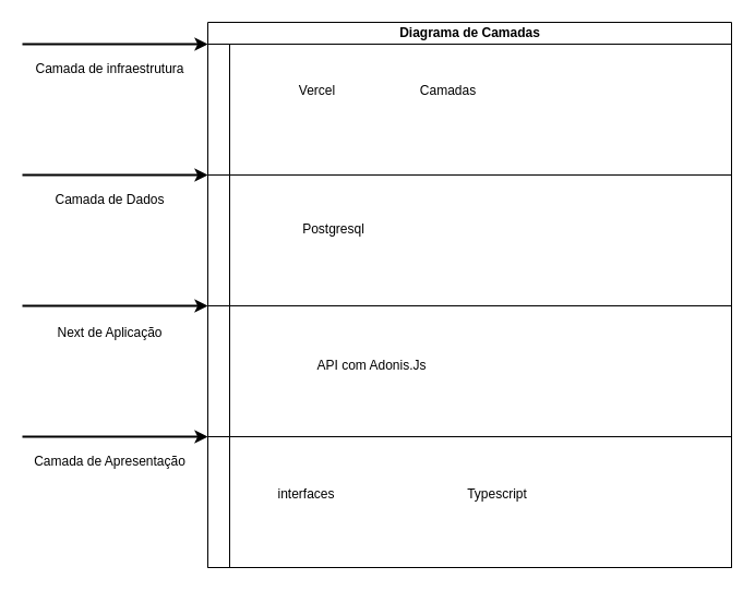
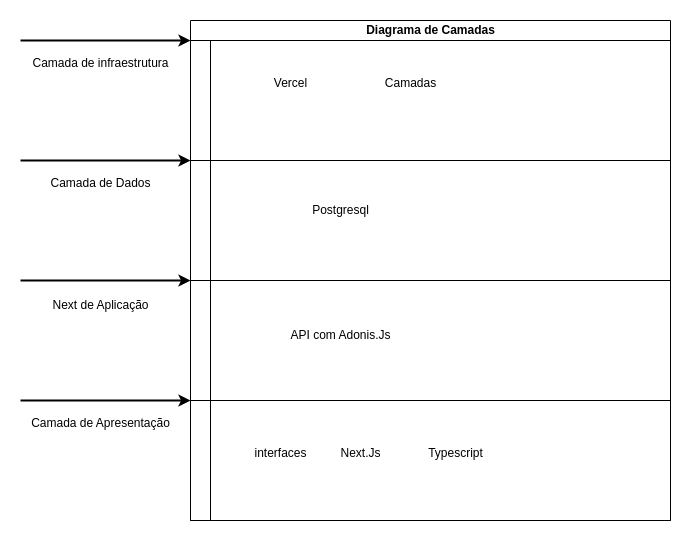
  <mxCell id="0" />
  <mxCell id="1" parent="0" />
  <mxCell id="2" value="Diagrama de Camadas" style="swimlane;childLayout=stackLayout;resizeParent=1;resizeParentMax=0;horizontal=1;startSize=20;horizontalStack=0;html=1;" vertex="1" parent="1"><mxGeometry x="190" y="20" width="480" height="500" as="geometry" /></mxCell>
  <mxCell id="3" value="" style="swimlane;startSize=20;horizontal=0;html=1;" vertex="1" parent="2"><mxGeometry y="20" width="480" height="120" as="geometry"><mxRectangle y="20" width="480" height="30" as="alternateBounds" /></mxGeometry></mxCell>
  <mxCell id="4" value="Camadas" style="text;html=1;align=center;verticalAlign=middle;resizable=0;points=[];autosize=1;strokeColor=none;fillColor=none;" vertex="1" parent="3"><mxGeometry x="190" y="28" width="60" height="30" as="geometry" /></mxCell>
  <mxCell id="5" value="" style="swimlane;startSize=20;horizontal=0;html=1;" vertex="1" parent="2"><mxGeometry y="140" width="480" height="120" as="geometry" /></mxCell>
- <mxCell id="6" value="Postgresql" style="text;html=1;align=center;verticalAlign=middle;resizable=0;points=[];autosize=1;strokeColor=none;fillColor=none;" vertex="1" parent="5"><mxGeometry x="75" y="35" width="80" height="30" as="geometry" /></mxCell>
+ <mxCell id="6" value="Postgresql" style="text;html=1;align=center;verticalAlign=middle;resizable=0;points=[];autosize=1;strokeColor=none;fillColor=none;" vertex="1" parent="5"><mxGeometry x="110" y="35" width="80" height="30" as="geometry" /></mxCell>
  <mxCell id="7" value="" style="swimlane;startSize=20;horizontal=0;html=1;" vertex="1" parent="2"><mxGeometry y="260" width="480" height="120" as="geometry" /></mxCell>
  <mxCell id="8" value="API com Adonis.Js" style="text;html=1;align=center;verticalAlign=middle;resizable=0;points=[];autosize=1;strokeColor=none;fillColor=none;" vertex="1" parent="7"><mxGeometry x="90" y="40" width="120" height="30" as="geometry" /></mxCell>
  <mxCell id="9" style="swimlane;startSize=20;horizontal=0;html=1;" vertex="1" parent="2"><mxGeometry y="380" width="480" height="120" as="geometry" /></mxCell>
  <mxCell id="10" value="interfaces" style="text;html=1;align=center;verticalAlign=middle;resizable=0;points=[];autosize=1;strokeColor=none;fillColor=none;" vertex="1" parent="9"><mxGeometry x="50" y="38" width="80" height="30" as="geometry" /></mxCell>
+ <mxCell id="11" value="Next.Js" style="text;html=1;align=center;verticalAlign=middle;resizable=0;points=[];autosize=1;strokeColor=none;fillColor=none;" vertex="1" parent="9"><mxGeometry x="140" y="38" width="60" height="30" as="geometry" /></mxCell>
  <mxCell id="12" value="Typescript" style="text;html=1;align=center;verticalAlign=middle;resizable=0;points=[];autosize=1;strokeColor=none;fillColor=none;" vertex="1" parent="9"><mxGeometry x="225" y="38" width="80" height="30" as="geometry" /></mxCell>
  <mxCell id="13" value="" style="endArrow=classic;html=1;rounded=0;strokeWidth=2;" edge="1" parent="1"><mxGeometry width="50" height="50" relative="1" as="geometry"><mxPoint x="20" y="40" as="sourcePoint" /><mxPoint x="190" y="40" as="targetPoint" /></mxGeometry></mxCell>
  <mxCell id="14" value="Camada de infraestrutura" style="text;html=1;align=center;verticalAlign=middle;resizable=0;points=[];autosize=1;strokeColor=none;fillColor=none;" vertex="1" parent="1"><mxGeometry x="20" y="48" width="160" height="30" as="geometry" /></mxCell>
  <mxCell id="15" value="Vercel" style="text;html=1;align=center;verticalAlign=middle;resizable=0;points=[];autosize=1;strokeColor=none;fillColor=none;" vertex="1" parent="1"><mxGeometry x="260" y="68" width="60" height="30" as="geometry" /></mxCell>
  <mxCell id="16" value="" style="endArrow=classic;html=1;rounded=0;strokeWidth=2;" edge="1" parent="1"><mxGeometry width="50" height="50" relative="1" as="geometry"><mxPoint x="20" y="160" as="sourcePoint" /><mxPoint x="190" y="160" as="targetPoint" /></mxGeometry></mxCell>
  <mxCell id="17" value="Camada de Dados" style="text;html=1;align=center;verticalAlign=middle;resizable=0;points=[];autosize=1;strokeColor=none;fillColor=none;" vertex="1" parent="1"><mxGeometry x="40" y="168" width="120" height="30" as="geometry" /></mxCell>
  <mxCell id="18" value="" style="endArrow=classic;html=1;rounded=0;strokeWidth=2;" edge="1" parent="1"><mxGeometry width="50" height="50" relative="1" as="geometry"><mxPoint x="20" y="280" as="sourcePoint" /><mxPoint x="190" y="280" as="targetPoint" /></mxGeometry></mxCell>
  <mxCell id="19" value="Next de Aplicação" style="text;html=1;align=center;verticalAlign=middle;resizable=0;points=[];autosize=1;strokeColor=none;fillColor=none;" vertex="1" parent="1"><mxGeometry x="30" y="290" width="140" height="30" as="geometry" /></mxCell>
  <mxCell id="20" value="" style="endArrow=classic;html=1;rounded=0;strokeWidth=2;" edge="1" parent="1"><mxGeometry width="50" height="50" relative="1" as="geometry"><mxPoint x="20" y="400" as="sourcePoint" /><mxPoint x="190" y="400" as="targetPoint" /></mxGeometry></mxCell>
  <mxCell id="21" value="Camada de Apresentação" style="text;html=1;align=center;verticalAlign=middle;resizable=0;points=[];autosize=1;strokeColor=none;fillColor=none;" vertex="1" parent="1"><mxGeometry x="20" y="408" width="160" height="30" as="geometry" /></mxCell>
